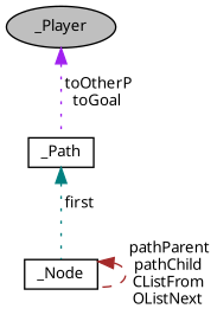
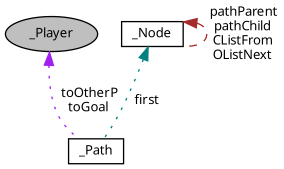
  digraph {
    fontname="Noto Sans"
    node [color=black fillcolor=white fontname="Noto Sans" fontsize=10 shape=box style=filled]
    edge [dir=back fontname="Noto Sans" fontsize=10 labelfontname=Helvetica labelfontsize=10 style=dotted]
    n1 [fillcolor=grey75 fontcolor=black height=0.2 label=_Player shape=ellipse width=0.4]
    n2 [height=0.2 label=_Path width=0.4]
    n3 [height=0.2 label=_Node width=0.4]
    n1 -> n2 [color=purple label=" toOtherP\ntoGoal"]
-   n2 -> n3 [color=teal label=" first"]
+   n3 -> n2 [color=teal label=" first"]
    n3 -> n3 [color=brown label=" pathParent\npathChild\nCListFrom\nOListNext" style=dashed]
  }
